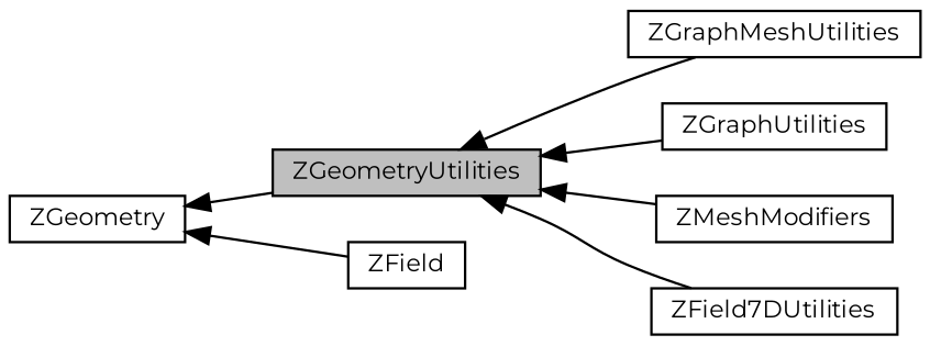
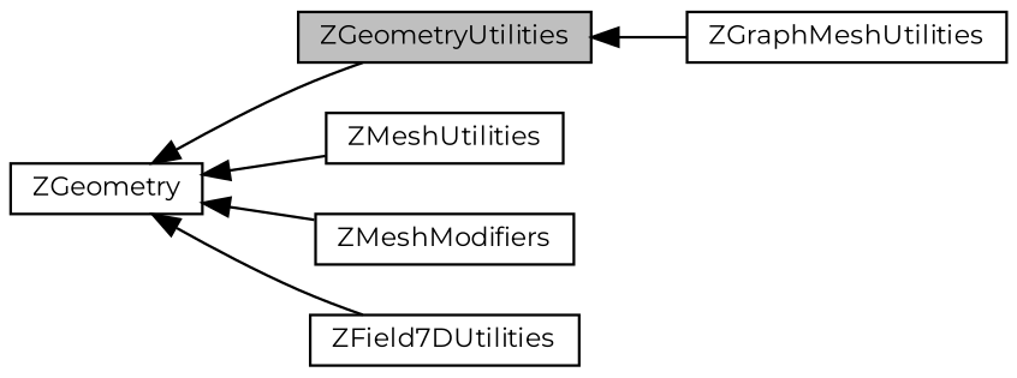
  digraph {
    fontname=Montserrat
    rankdir=LR
    node [color=black fillcolor=white fontname=Montserrat fontsize=10 shape=record style=filled]
    edge [dir=back fontname=Montserrat fontsize=10 labelfontname=Helvetica labelfontsize=10 shape=plaintext style=solid]
    n1 [height=0.2 label=ZGeometry width=0.4]
    n2 [fillcolor=grey75 fontcolor=black height=0.2 label=ZGeometryUtilities width=0.4]
-   n3 [height=0.2 label=ZField width=0.4]
+   n3 [height=0.2 label=ZMeshUtilities width=0.4]
    n4 [height=0.2 label=ZGraphMeshUtilities width=0.4]
-   n5 [height=0.2 label=ZGraphUtilities width=0.4]
    n6 [height=0.2 label=ZMeshModifiers width=0.4]
    n7 [height=0.2 label=ZField7DUtilities width=0.4]
    n1 -> n2
    n1 -> n3
    n2 -> n4
-   n2 -> n5
-   n2 -> n6
-   n2 -> n7
+   n1 -> n6
+   n1 -> n7
  }
